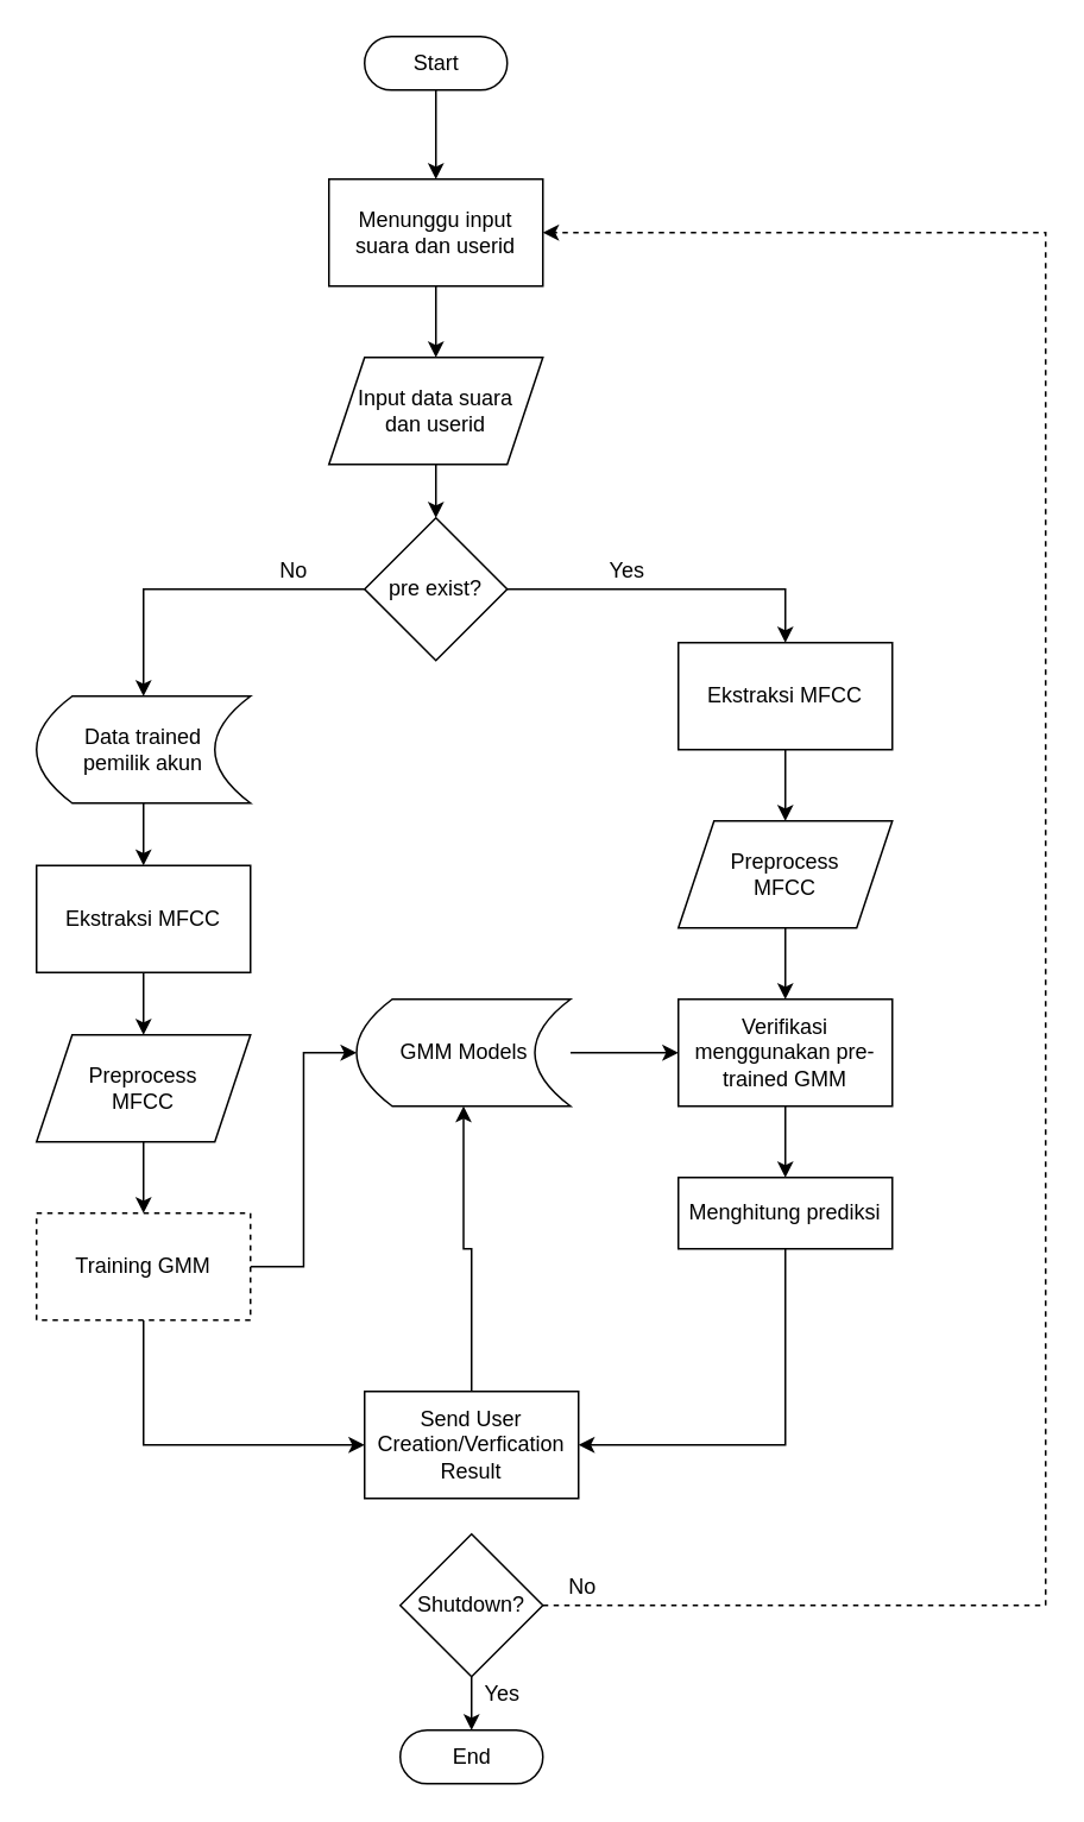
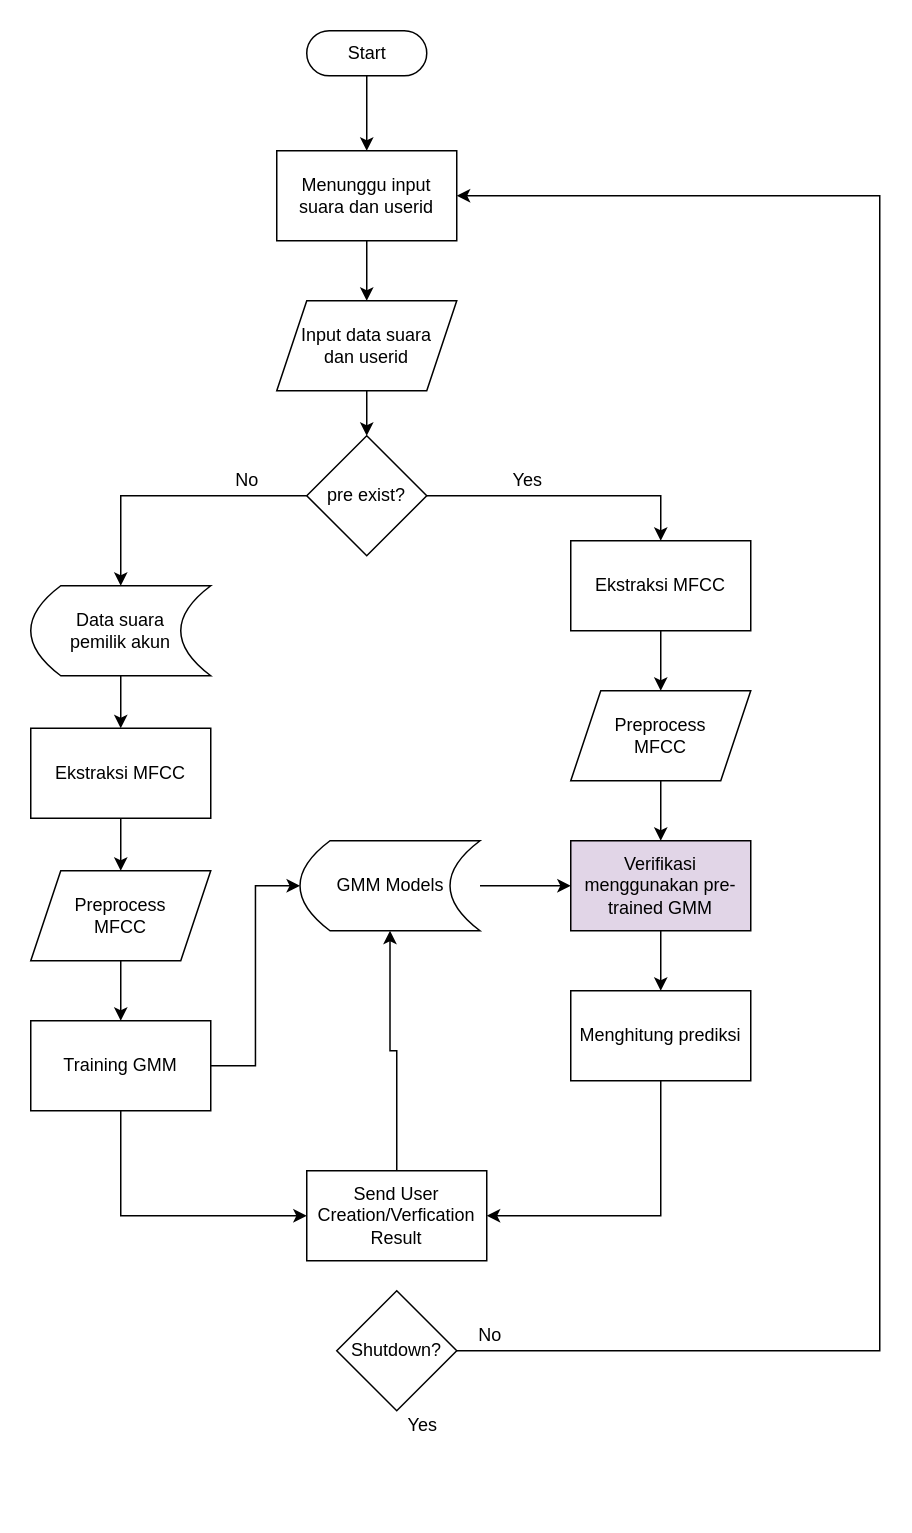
  <mxCell id="0" />
  <mxCell id="1" parent="0" />
  <mxCell id="2" style="edgeStyle=orthogonalEdgeStyle;rounded=0;orthogonalLoop=1;jettySize=auto;html=1;entryX=0.5;entryY=0;entryDx=0;entryDy=0;" parent="1" source="3" target="5" edge="1"><mxGeometry relative="1" as="geometry" /></mxCell>
  <mxCell id="3" value="Start" style="html=1;dashed=0;whitespace=wrap;shape=mxgraph.dfd.start" parent="1" vertex="1"><mxGeometry x="204" y="20" width="80" height="30" as="geometry" /></mxCell>
  <mxCell id="4" style="edgeStyle=orthogonalEdgeStyle;rounded=0;orthogonalLoop=1;jettySize=auto;html=1;entryX=0.5;entryY=0;entryDx=0;entryDy=0;" parent="1" source="5" target="7" edge="1"><mxGeometry relative="1" as="geometry" /></mxCell>
  <mxCell id="5" value="Menunggu input suara dan userid" style="rounded=0;whiteSpace=wrap;html=1;" parent="1" vertex="1"><mxGeometry x="184" y="100" width="120" height="60" as="geometry" /></mxCell>
  <mxCell id="6" style="edgeStyle=orthogonalEdgeStyle;rounded=0;orthogonalLoop=1;jettySize=auto;html=1;entryX=0.5;entryY=0;entryDx=0;entryDy=0;" parent="1" source="7" target="19" edge="1"><mxGeometry relative="1" as="geometry" /></mxCell>
  <mxCell id="7" value="Input data suara&lt;br&gt;dan userid" style="shape=parallelogram;perimeter=parallelogramPerimeter;whiteSpace=wrap;html=1;fixedSize=1;" parent="1" vertex="1"><mxGeometry x="184" y="200" width="120" height="60" as="geometry" /></mxCell>
  <mxCell id="8" style="edgeStyle=orthogonalEdgeStyle;rounded=0;orthogonalLoop=1;jettySize=auto;html=1;entryX=0.5;entryY=0;entryDx=0;entryDy=0;" parent="1" source="9" target="13" edge="1"><mxGeometry relative="1" as="geometry"><mxPoint x="244" y="560" as="targetPoint" /><Array as="points" /></mxGeometry></mxCell>
  <mxCell id="9" value="Ekstraksi MFCC" style="rounded=0;whiteSpace=wrap;html=1;" parent="1" vertex="1"><mxGeometry x="20" y="485" width="120" height="60" as="geometry" /></mxCell>
  <mxCell id="10" style="edgeStyle=orthogonalEdgeStyle;rounded=0;orthogonalLoop=1;jettySize=auto;html=1;entryX=0.5;entryY=0;entryDx=0;entryDy=0;" edge="1" parent="1" source="11" target="9"><mxGeometry relative="1" as="geometry" /></mxCell>
- <mxCell id="11" value="Data trained &lt;br&gt;pemilik akun" style="shape=dataStorage;whiteSpace=wrap;html=1;fixedSize=1;" parent="1" vertex="1"><mxGeometry x="20" y="390" width="120" height="60" as="geometry" /></mxCell>
+ <mxCell id="11" value="Data suara &lt;br&gt;pemilik akun" style="shape=dataStorage;whiteSpace=wrap;html=1;fixedSize=1;" parent="1" vertex="1"><mxGeometry x="20" y="390" width="120" height="60" as="geometry" /></mxCell>
  <mxCell id="12" style="edgeStyle=orthogonalEdgeStyle;rounded=0;orthogonalLoop=1;jettySize=auto;html=1;entryX=0.5;entryY=0;entryDx=0;entryDy=0;" parent="1" source="13" target="16" edge="1"><mxGeometry relative="1" as="geometry"><mxPoint x="244" y="650" as="targetPoint" /></mxGeometry></mxCell>
  <mxCell id="13" value="Preprocess&lt;br&gt;MFCC" style="shape=parallelogram;perimeter=parallelogramPerimeter;whiteSpace=wrap;html=1;fixedSize=1;" parent="1" vertex="1"><mxGeometry x="20" y="580" width="120" height="60" as="geometry" /></mxCell>
  <mxCell id="14" style="edgeStyle=orthogonalEdgeStyle;rounded=0;orthogonalLoop=1;jettySize=auto;html=1;entryX=0;entryY=0.5;entryDx=0;entryDy=0;" edge="1" parent="1" source="16" target="39"><mxGeometry relative="1" as="geometry" /></mxCell>
  <mxCell id="15" style="edgeStyle=orthogonalEdgeStyle;rounded=0;orthogonalLoop=1;jettySize=auto;html=1;entryX=0;entryY=0.5;entryDx=0;entryDy=0;" edge="1" parent="1" source="16" target="29"><mxGeometry relative="1" as="geometry"><Array as="points"><mxPoint x="80" y="810" /></Array></mxGeometry></mxCell>
- <mxCell id="16" value="Training GMM" style="rounded=0;whiteSpace=wrap;html=1;dashed=1;" parent="1" vertex="1"><mxGeometry x="20" y="680" width="120" height="60" as="geometry" /></mxCell>
+ <mxCell id="16" value="Training GMM" style="rounded=0;whiteSpace=wrap;html=1;" parent="1" vertex="1"><mxGeometry x="20" y="680" width="120" height="60" as="geometry" /></mxCell>
  <mxCell id="17" style="edgeStyle=orthogonalEdgeStyle;rounded=0;orthogonalLoop=1;jettySize=auto;html=1;entryX=0.5;entryY=0;entryDx=0;entryDy=0;" parent="1" source="19" target="21" edge="1"><mxGeometry relative="1" as="geometry"><mxPoint x="410" y="330" as="targetPoint" /></mxGeometry></mxCell>
  <mxCell id="18" style="edgeStyle=orthogonalEdgeStyle;rounded=0;orthogonalLoop=1;jettySize=auto;html=1;entryX=0.5;entryY=0;entryDx=0;entryDy=0;" edge="1" parent="1" source="19" target="11"><mxGeometry relative="1" as="geometry"><Array as="points"><mxPoint x="80" y="330" /></Array></mxGeometry></mxCell>
  <mxCell id="19" value="pre exist?" style="rhombus;whiteSpace=wrap;html=1;" parent="1" vertex="1"><mxGeometry x="204" y="290" width="80" height="80" as="geometry" /></mxCell>
  <mxCell id="20" style="edgeStyle=orthogonalEdgeStyle;rounded=0;orthogonalLoop=1;jettySize=auto;html=1;entryX=0.5;entryY=0;entryDx=0;entryDy=0;" parent="1" source="21" target="23" edge="1"><mxGeometry relative="1" as="geometry"><mxPoint x="440" y="450" as="targetPoint" /></mxGeometry></mxCell>
  <mxCell id="21" value="Ekstraksi MFCC" style="rounded=0;whiteSpace=wrap;html=1;" parent="1" vertex="1"><mxGeometry x="380" y="360" width="120" height="60" as="geometry" /></mxCell>
  <mxCell id="22" style="edgeStyle=orthogonalEdgeStyle;rounded=0;orthogonalLoop=1;jettySize=auto;html=1;entryX=0.5;entryY=0;entryDx=0;entryDy=0;" parent="1" source="23" target="25" edge="1"><mxGeometry relative="1" as="geometry" /></mxCell>
  <mxCell id="23" value="Preprocess&lt;br&gt;MFCC" style="shape=parallelogram;perimeter=parallelogramPerimeter;whiteSpace=wrap;html=1;fixedSize=1;" parent="1" vertex="1"><mxGeometry x="380" y="460" width="120" height="60" as="geometry" /></mxCell>
  <mxCell id="24" style="edgeStyle=orthogonalEdgeStyle;rounded=0;orthogonalLoop=1;jettySize=auto;html=1;entryX=0.5;entryY=0;entryDx=0;entryDy=0;" parent="1" source="25" target="27" edge="1"><mxGeometry relative="1" as="geometry"><mxPoint x="440" y="660" as="targetPoint" /></mxGeometry></mxCell>
- <mxCell id="25" value="Verifikasi menggunakan pre-trained GMM" style="rounded=0;whiteSpace=wrap;html=1;" parent="1" vertex="1"><mxGeometry x="380" y="560" width="120" height="60" as="geometry" /></mxCell>
+ <mxCell id="25" value="Verifikasi menggunakan pre-trained GMM" style="rounded=0;whiteSpace=wrap;html=1;fillColor=#e1d5e7;" parent="1" vertex="1"><mxGeometry x="380" y="560" width="120" height="60" as="geometry" /></mxCell>
  <mxCell id="26" style="edgeStyle=orthogonalEdgeStyle;rounded=0;orthogonalLoop=1;jettySize=auto;html=1;entryX=1;entryY=0.5;entryDx=0;entryDy=0;exitX=0.5;exitY=1;exitDx=0;exitDy=0;" parent="1" source="27" target="29" edge="1"><mxGeometry relative="1" as="geometry"><Array as="points"><mxPoint x="440" y="810" /></Array></mxGeometry></mxCell>
- <mxCell id="27" value="Menghitung prediksi" style="rounded=0;whiteSpace=wrap;html=1;" parent="1" vertex="1"><mxGeometry x="380" y="660" width="120" height="40" as="geometry" /></mxCell>
+ <mxCell id="27" value="Menghitung prediksi" style="rounded=0;whiteSpace=wrap;html=1;" parent="1" vertex="1"><mxGeometry x="380" y="660" width="120" height="60" as="geometry" /></mxCell>
  <mxCell id="28" style="edgeStyle=orthogonalEdgeStyle;rounded=0;orthogonalLoop=1;jettySize=auto;html=1;" parent="1" source="29" target="39" edge="1"><mxGeometry relative="1" as="geometry" /></mxCell>
  <mxCell id="29" value="Send User Creation/Verfication Result" style="rounded=0;whiteSpace=wrap;html=1;" parent="1" vertex="1"><mxGeometry x="204" y="780" width="120" height="60" as="geometry" /></mxCell>
- <mxCell id="30" style="edgeStyle=orthogonalEdgeStyle;rounded=0;orthogonalLoop=1;jettySize=auto;html=1;entryX=0.5;entryY=0.5;entryDx=0;entryDy=-15;entryPerimeter=0;" parent="1" source="32" target="33" edge="1"><mxGeometry relative="1" as="geometry" /></mxCell>
- <mxCell id="31" style="edgeStyle=orthogonalEdgeStyle;rounded=0;orthogonalLoop=1;jettySize=auto;html=1;entryX=1;entryY=0.5;entryDx=0;entryDy=0;exitX=1;exitY=0.5;exitDx=0;exitDy=0;dashed=1;" parent="1" source="32" target="5" edge="1"><mxGeometry relative="1" as="geometry"><Array as="points"><mxPoint x="586" y="900" /><mxPoint x="586" y="130" /></Array></mxGeometry></mxCell>
+ <mxCell id="31" style="edgeStyle=orthogonalEdgeStyle;rounded=0;orthogonalLoop=1;jettySize=auto;html=1;entryX=1;entryY=0.5;entryDx=0;entryDy=0;exitX=1;exitY=0.5;exitDx=0;exitDy=0;" parent="1" source="32" target="5" edge="1"><mxGeometry relative="1" as="geometry"><Array as="points"><mxPoint x="586" y="900" /><mxPoint x="586" y="130" /></Array></mxGeometry></mxCell>
  <mxCell id="32" value="Shutdown?" style="rhombus;whiteSpace=wrap;html=1;" parent="1" vertex="1"><mxGeometry x="224" y="860" width="80" height="80" as="geometry" /></mxCell>
- <mxCell id="33" value="End" style="html=1;dashed=0;whitespace=wrap;shape=mxgraph.dfd.start" parent="1" vertex="1"><mxGeometry x="224" y="970" width="80" height="30" as="geometry" /></mxCell>
  <mxCell id="34" value="No" style="text;html=1;align=center;verticalAlign=middle;resizable=0;points=[];autosize=1;" vertex="1" parent="1"><mxGeometry x="149" y="310" width="30" height="20" as="geometry" /></mxCell>
  <mxCell id="35" value="Yes" style="text;html=1;align=center;verticalAlign=middle;resizable=0;points=[];autosize=1;" vertex="1" parent="1"><mxGeometry x="331" y="310" width="40" height="20" as="geometry" /></mxCell>
  <mxCell id="36" value="No" style="text;html=1;align=center;verticalAlign=middle;resizable=0;points=[];autosize=1;" vertex="1" parent="1"><mxGeometry x="311" y="880" width="30" height="20" as="geometry" /></mxCell>
  <mxCell id="37" value="Yes" style="text;html=1;align=center;verticalAlign=middle;resizable=0;points=[];autosize=1;" vertex="1" parent="1"><mxGeometry x="261" y="940" width="40" height="20" as="geometry" /></mxCell>
  <mxCell id="38" style="edgeStyle=orthogonalEdgeStyle;rounded=0;orthogonalLoop=1;jettySize=auto;html=1;entryX=0;entryY=0.5;entryDx=0;entryDy=0;" edge="1" parent="1" source="39" target="25"><mxGeometry relative="1" as="geometry" /></mxCell>
  <mxCell id="39" value="GMM Models" style="shape=dataStorage;whiteSpace=wrap;html=1;fixedSize=1;" vertex="1" parent="1"><mxGeometry x="199.5" y="560" width="120" height="60" as="geometry" /></mxCell>
